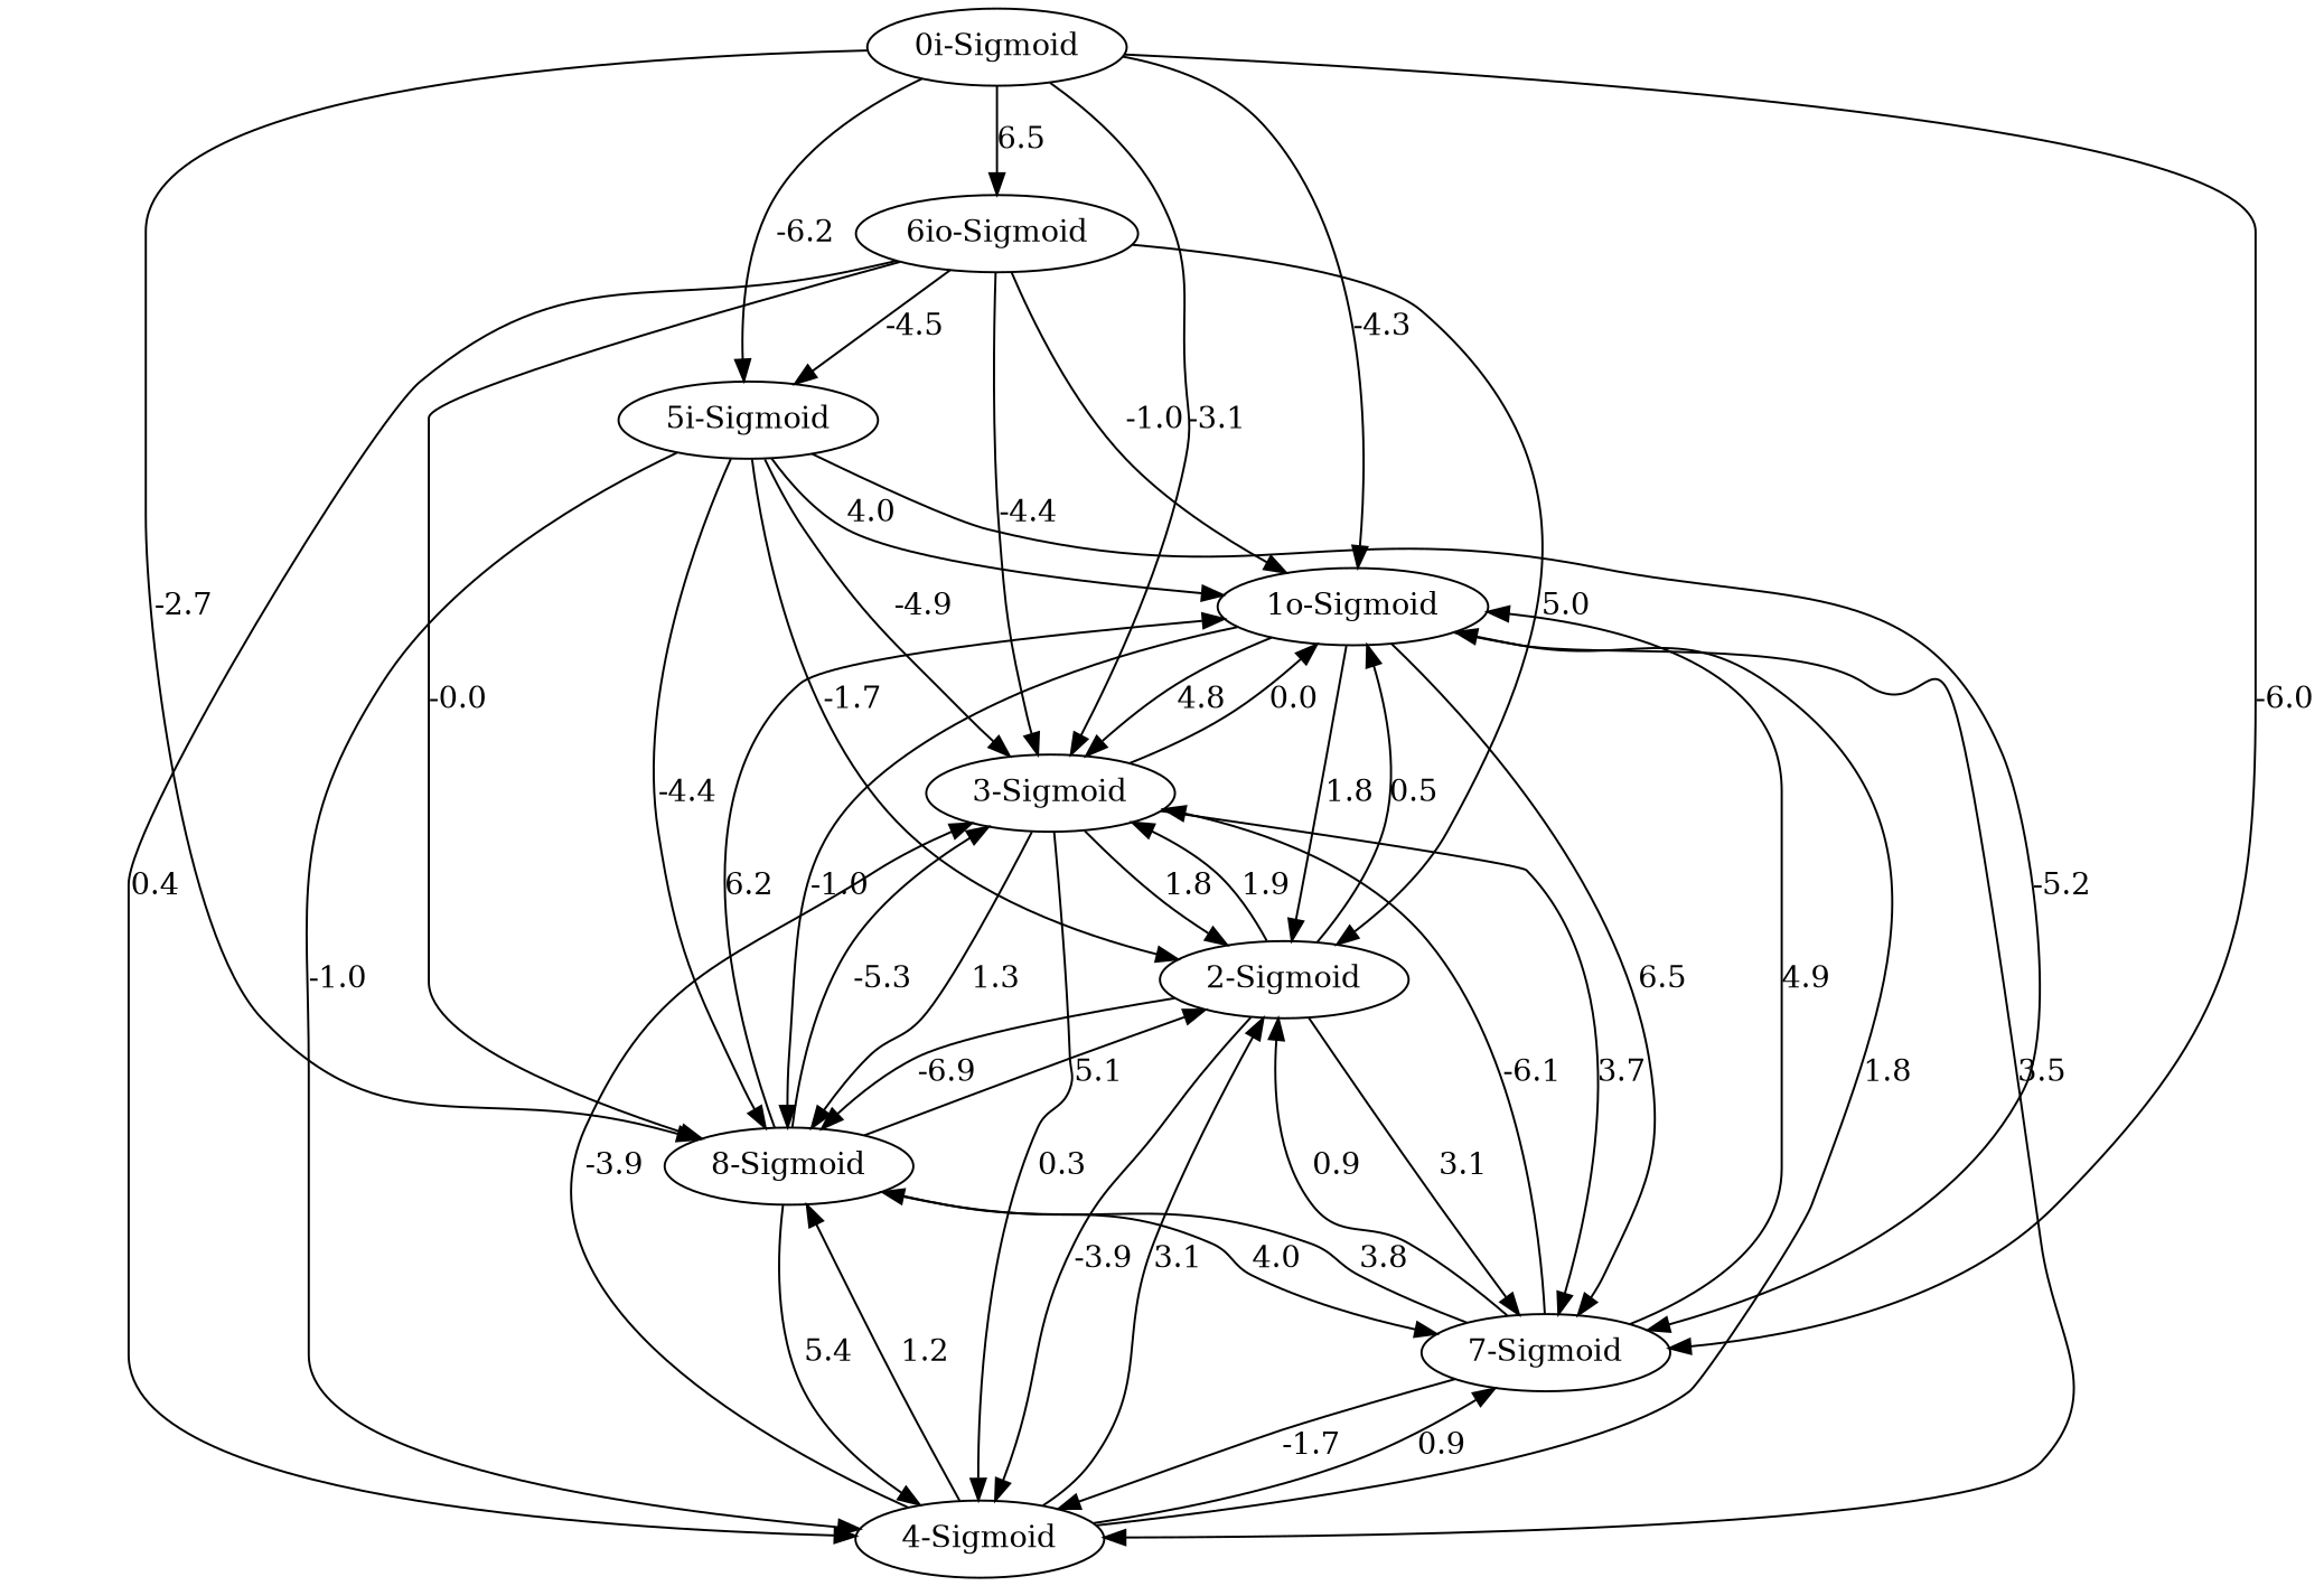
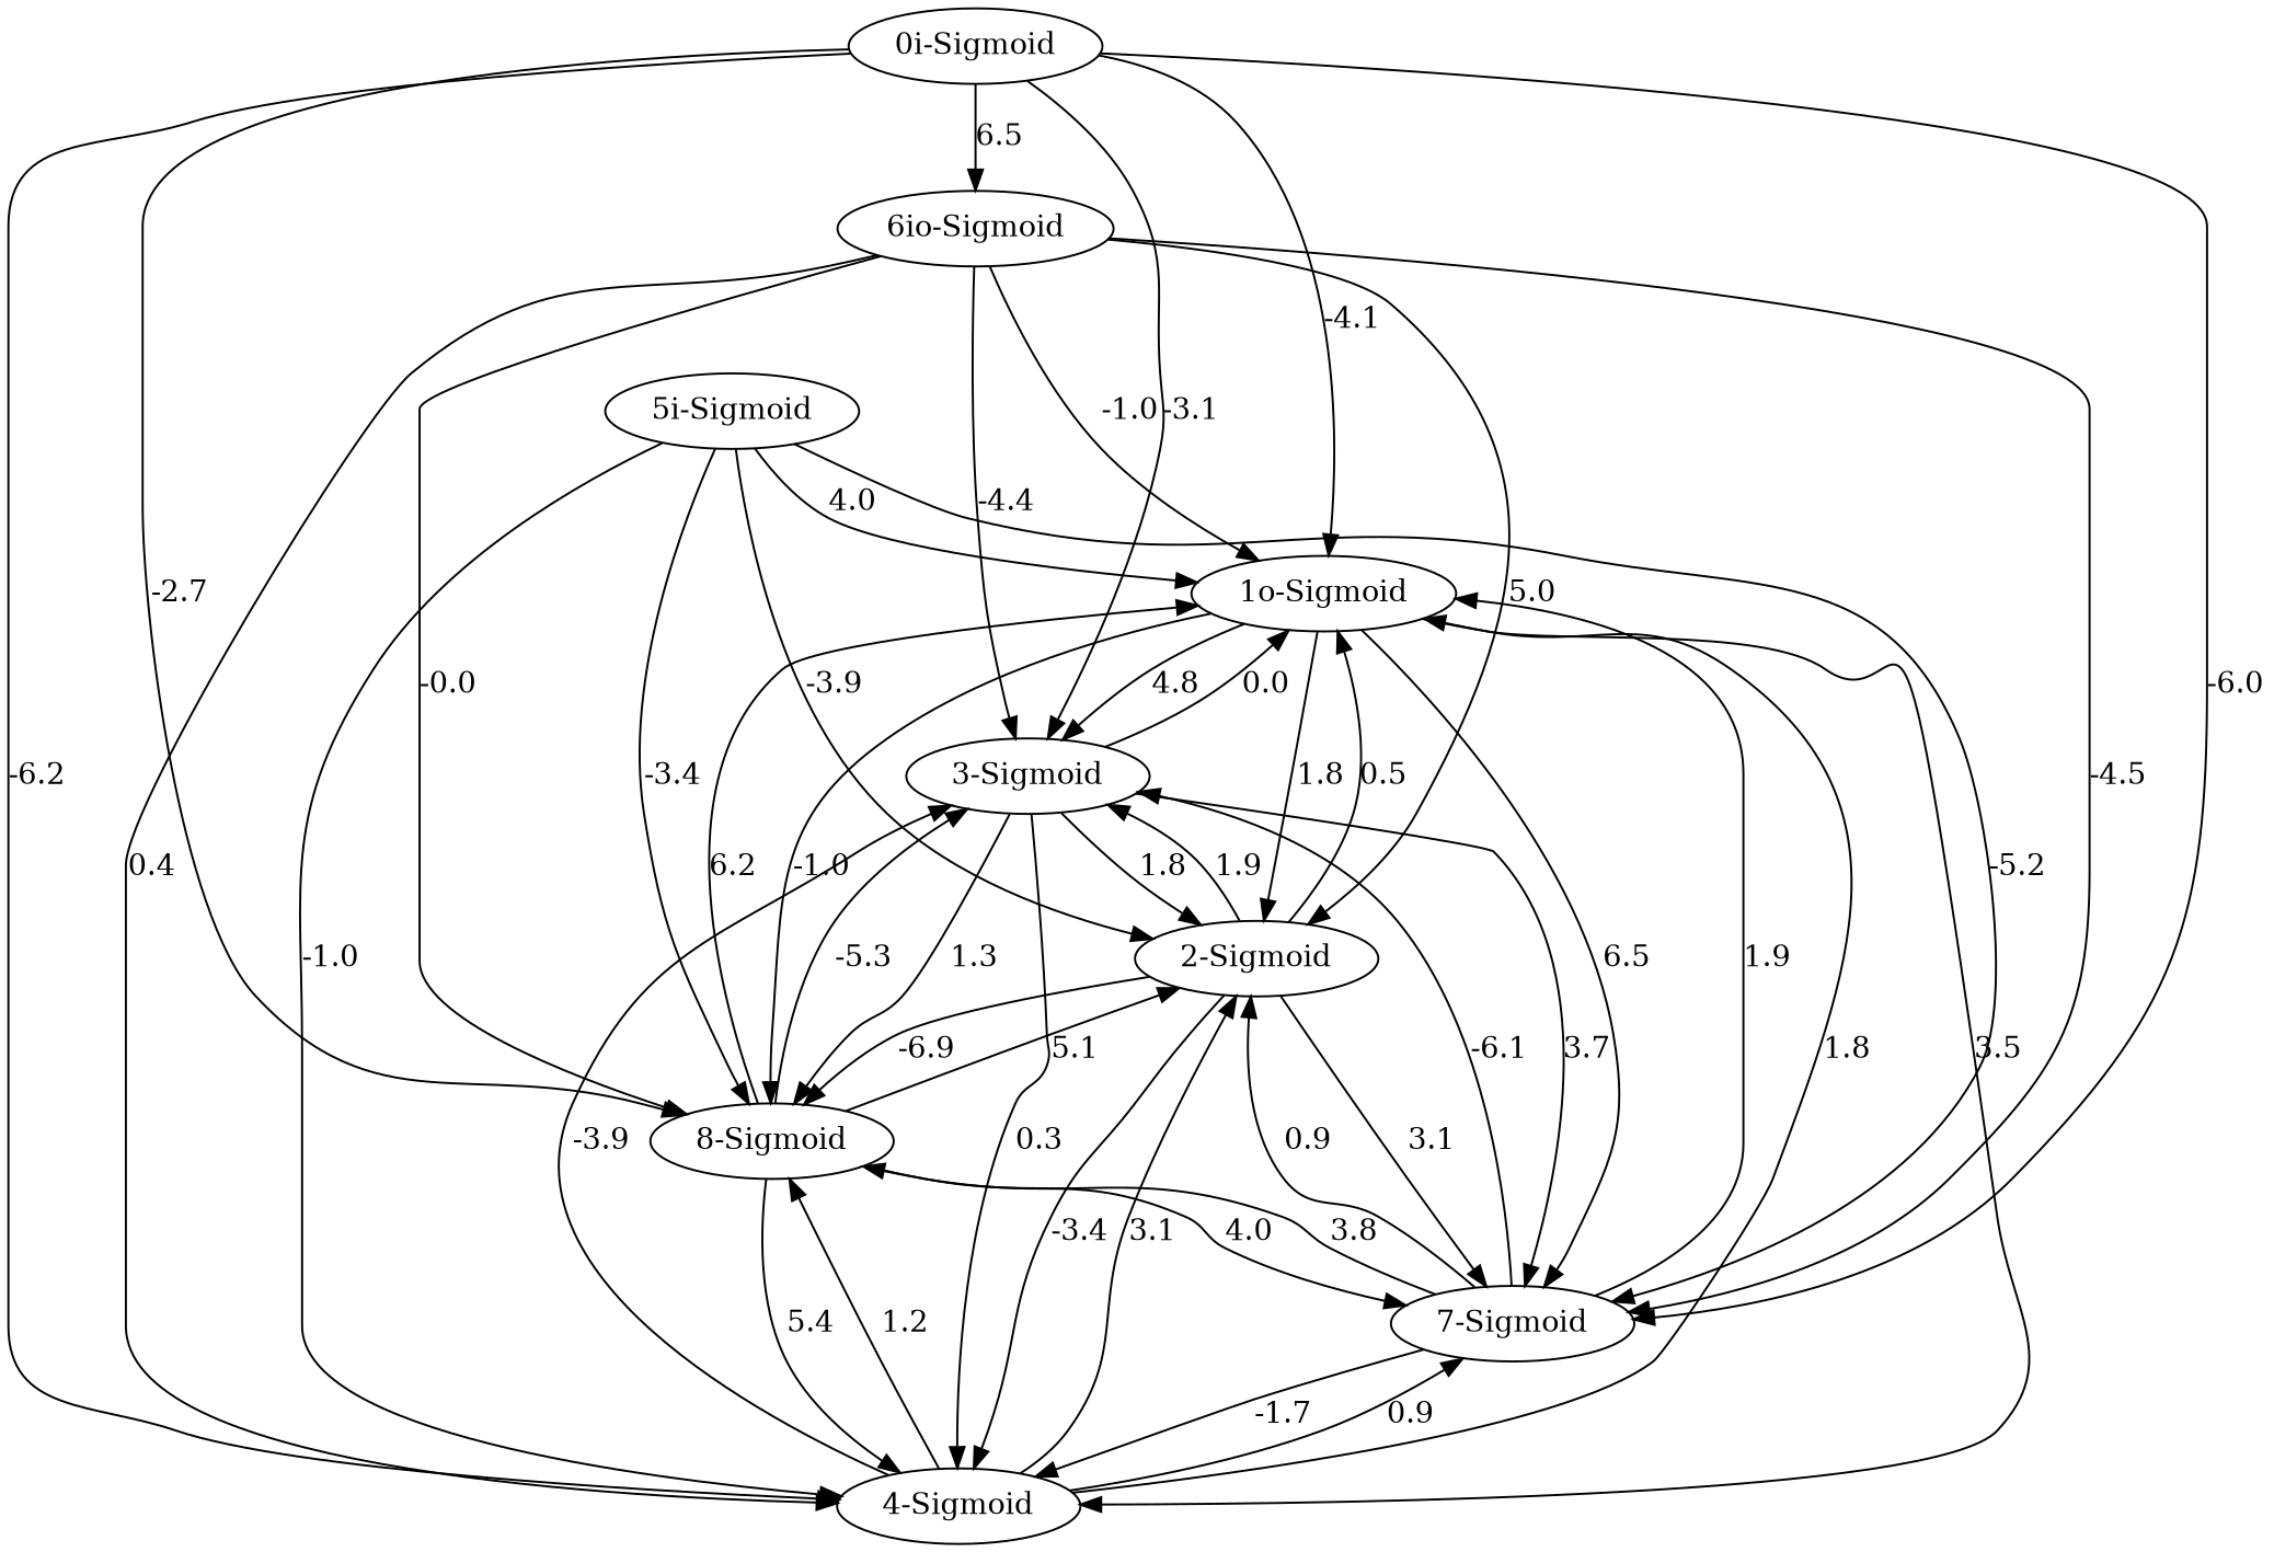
  digraph {
    n1 [label="0i-Sigmoid"]
    n2 [label="1o-Sigmoid"]
    n3 [label="3-Sigmoid"]
    n4 [label="4-Sigmoid"]
    n5 [label="7-Sigmoid"]
    n6 [label="8-Sigmoid"]
    n7 [label="6io-Sigmoid"]
    n8 [label="2-Sigmoid"]
    n9 [label="5i-Sigmoid"]
-   n1 -> n2 [label=-4.3]
+   n1 -> n2 [label=-4.1]
    n1 -> n3 [label=-3.1]
-   n1 -> n9 [label=-6.2]
+   n1 -> n4 [label=-6.2]
    n1 -> n5 [label=-6.0]
    n1 -> n6 [label=-2.7]
    n1 -> n7 [label=6.5]
    n2 -> n3 [label=4.8]
    n2 -> n4 [label=3.5]
    n2 -> n5 [label=6.5]
    n2 -> n6 [label=-1.0]
    n2 -> n8 [label=1.8]
    n3 -> n2 [label=0.0]
    n3 -> n4 [label=0.3]
    n3 -> n5 [label=3.7]
    n3 -> n6 [label=1.3]
    n3 -> n8 [label=1.8]
    n4 -> n2 [label=1.8]
    n4 -> n3 [label=-3.9]
    n4 -> n5 [label=0.9]
    n4 -> n6 [label=1.2]
    n4 -> n8 [label=3.1]
-   n5 -> n2 [label=4.9]
+   n5 -> n2 [label=1.9]
    n5 -> n3 [label=-6.1]
    n5 -> n4 [label=-1.7]
    n5 -> n6 [label=3.8]
    n5 -> n8 [label=0.9]
    n6 -> n2 [label=6.2]
    n6 -> n3 [label=-5.3]
    n6 -> n4 [label=5.4]
    n6 -> n5 [label=4.0]
    n6 -> n8 [label=5.1]
    n7 -> n2 [label=-1.0]
    n7 -> n3 [label=-4.4]
    n7 -> n4 [label=0.4]
-   n7 -> n9 [label=-4.5]
+   n7 -> n5 [label=-4.5]
    n7 -> n6 [label=-0.0]
    n7 -> n8 [label=5.0]
    n8 -> n2 [label=0.5]
    n8 -> n3 [label=1.9]
-   n8 -> n4 [label=-3.9]
+   n8 -> n4 [label=-3.4]
    n8 -> n5 [label=3.1]
    n8 -> n6 [label=-6.9]
    n9 -> n2 [label=4.0]
-   n9 -> n3 [label=-4.9]
    n9 -> n4 [label=-1.0]
    n9 -> n5 [label=-5.2]
-   n9 -> n6 [label=-4.4]
-   n9 -> n8 [label=-1.7]
+   n9 -> n6 [label=-3.4]
+   n9 -> n8 [label=-3.9]
  }
